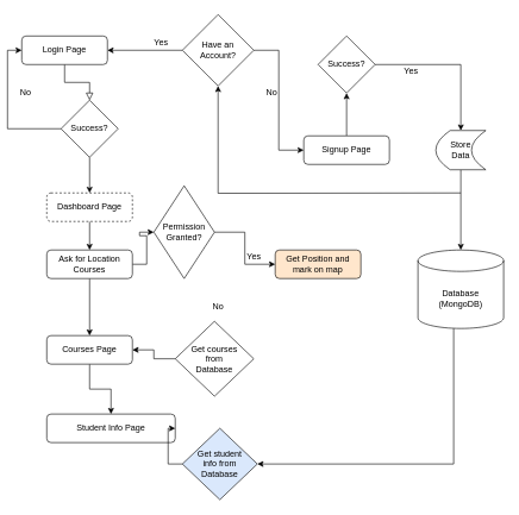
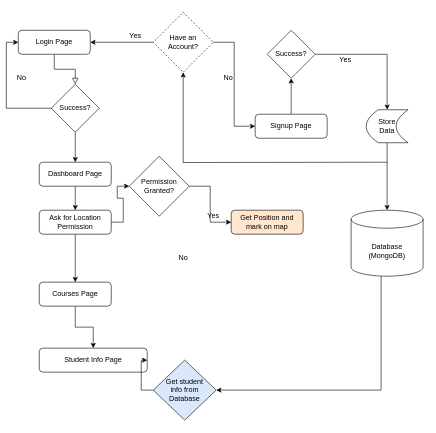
  <mxCell id="0" />
  <mxCell id="1" parent="0" />
  <mxCell id="2" value="" style="rounded=0;html=1;jettySize=auto;orthogonalLoop=1;fontSize=11;endArrow=block;endFill=0;endSize=8;strokeWidth=1;shadow=0;labelBackgroundColor=none;edgeStyle=orthogonalEdgeStyle;entryX=0.5;entryY=0;entryDx=0;entryDy=0;" parent="1" source="3" target="18" edge="1"><mxGeometry relative="1" as="geometry"><mxPoint x="155" y="130" as="targetPoint" /></mxGeometry></mxCell>
  <mxCell id="3" value="Login Page" style="rounded=1;whiteSpace=wrap;html=1;fontSize=12;glass=0;strokeWidth=1;shadow=0;" parent="1" vertex="1"><mxGeometry x="30" y="50" width="120" height="40" as="geometry" /></mxCell>
  <mxCell id="4" value="" style="edgeStyle=orthogonalEdgeStyle;rounded=0;orthogonalLoop=1;jettySize=auto;html=1;" parent="1" source="5" target="21" edge="1"><mxGeometry relative="1" as="geometry" /></mxCell>
  <mxCell id="5" value="Signup Page" style="rounded=1;whiteSpace=wrap;html=1;fontSize=12;glass=0;strokeWidth=1;shadow=0;" parent="1" vertex="1"><mxGeometry x="425" y="190" width="120" height="40" as="geometry" /></mxCell>
  <mxCell id="6" value="" style="edgeStyle=orthogonalEdgeStyle;rounded=0;orthogonalLoop=1;jettySize=auto;html=1;" parent="1" source="8" target="29" edge="1"><mxGeometry relative="1" as="geometry" /></mxCell>
  <mxCell id="7" value="" style="edgeStyle=orthogonalEdgeStyle;rounded=0;orthogonalLoop=1;jettySize=auto;html=1;" edge="1" parent="1" source="8" target="34"><mxGeometry relative="1" as="geometry" /></mxCell>
- <mxCell id="8" value="Ask for Location&lt;br&gt;Courses" style="rounded=1;whiteSpace=wrap;html=1;fontSize=12;glass=0;strokeWidth=1;shadow=0;" parent="1" vertex="1"><mxGeometry x="65" y="350" width="120" height="40" as="geometry" /></mxCell>
+ <mxCell id="8" value="Ask for Location&lt;br&gt;Permission" style="rounded=1;whiteSpace=wrap;html=1;fontSize=12;glass=0;strokeWidth=1;shadow=0;" parent="1" vertex="1"><mxGeometry x="65" y="350" width="120" height="40" as="geometry" /></mxCell>
  <mxCell id="9" value="" style="edgeStyle=orthogonalEdgeStyle;rounded=0;orthogonalLoop=1;jettySize=auto;html=1;" parent="1" source="10" target="8" edge="1"><mxGeometry relative="1" as="geometry" /></mxCell>
- <mxCell id="10" value="Dashboard Page" style="rounded=1;whiteSpace=wrap;html=1;fontSize=12;glass=0;strokeWidth=1;shadow=0;dashed=1;" parent="1" vertex="1"><mxGeometry x="65" y="270" width="120" height="40" as="geometry" /></mxCell>
+ <mxCell id="10" value="Dashboard Page" style="rounded=1;whiteSpace=wrap;html=1;fontSize=12;glass=0;strokeWidth=1;shadow=0;" parent="1" vertex="1"><mxGeometry x="65" y="270" width="120" height="40" as="geometry" /></mxCell>
  <mxCell id="11" value="" style="edgeStyle=orthogonalEdgeStyle;rounded=0;orthogonalLoop=1;jettySize=auto;html=1;" parent="1" source="13" target="3" edge="1"><mxGeometry relative="1" as="geometry" /></mxCell>
  <mxCell id="12" value="" style="edgeStyle=orthogonalEdgeStyle;rounded=0;orthogonalLoop=1;jettySize=auto;html=1;entryX=0;entryY=0.5;entryDx=0;entryDy=0;" parent="1" source="13" target="5" edge="1"><mxGeometry relative="1" as="geometry"><mxPoint x="525" y="80" as="targetPoint" /></mxGeometry></mxCell>
- <mxCell id="13" value="Have an&lt;br&gt;Account?" style="rhombus;whiteSpace=wrap;html=1;" parent="1" vertex="1"><mxGeometry x="255" y="20" width="100" height="100" as="geometry" /></mxCell>
+ <mxCell id="13" value="Have an&lt;br&gt;Account?" style="rhombus;whiteSpace=wrap;html=1;dashed=1;" parent="1" vertex="1"><mxGeometry x="255" y="20" width="100" height="100" as="geometry" /></mxCell>
  <mxCell id="14" value="Yes" style="text;html=1;align=center;verticalAlign=middle;resizable=0;points=[];autosize=1;strokeColor=none;" parent="1" vertex="1"><mxGeometry x="205" y="50" width="40" height="20" as="geometry" /></mxCell>
  <mxCell id="15" value="No" style="text;html=1;align=center;verticalAlign=middle;resizable=0;points=[];autosize=1;strokeColor=none;" parent="1" vertex="1"><mxGeometry x="365" y="120" width="30" height="20" as="geometry" /></mxCell>
  <mxCell id="16" style="edgeStyle=orthogonalEdgeStyle;rounded=0;orthogonalLoop=1;jettySize=auto;html=1;exitX=0;exitY=0.5;exitDx=0;exitDy=0;entryX=0;entryY=0.5;entryDx=0;entryDy=0;" parent="1" source="18" target="3" edge="1"><mxGeometry relative="1" as="geometry" /></mxCell>
  <mxCell id="17" style="edgeStyle=orthogonalEdgeStyle;rounded=0;orthogonalLoop=1;jettySize=auto;html=1;exitX=0.5;exitY=1;exitDx=0;exitDy=0;entryX=0.5;entryY=0;entryDx=0;entryDy=0;" parent="1" source="18" target="10" edge="1"><mxGeometry relative="1" as="geometry" /></mxCell>
  <mxCell id="18" value="Success?" style="rhombus;whiteSpace=wrap;html=1;" parent="1" vertex="1"><mxGeometry x="85" y="140" width="80" height="80" as="geometry" /></mxCell>
  <mxCell id="19" value="No" style="text;html=1;align=center;verticalAlign=middle;resizable=0;points=[];autosize=1;strokeColor=none;" parent="1" vertex="1"><mxGeometry x="20" y="120" width="30" height="20" as="geometry" /></mxCell>
  <mxCell id="20" style="edgeStyle=orthogonalEdgeStyle;rounded=0;orthogonalLoop=1;jettySize=auto;html=1;entryX=0.5;entryY=0;entryDx=0;entryDy=0;" parent="1" source="21" target="24" edge="1"><mxGeometry relative="1" as="geometry" /></mxCell>
  <mxCell id="21" value="Success?" style="rhombus;whiteSpace=wrap;html=1;" parent="1" vertex="1"><mxGeometry x="445" y="50" width="80" height="80" as="geometry" /></mxCell>
  <mxCell id="22" style="edgeStyle=orthogonalEdgeStyle;rounded=0;orthogonalLoop=1;jettySize=auto;html=1;entryX=0.5;entryY=0;entryDx=0;entryDy=0;entryPerimeter=0;" parent="1" source="24" target="26" edge="1"><mxGeometry relative="1" as="geometry" /></mxCell>
  <mxCell id="23" style="edgeStyle=orthogonalEdgeStyle;rounded=0;orthogonalLoop=1;jettySize=auto;html=1;entryX=0.5;entryY=1;entryDx=0;entryDy=0;" parent="1" target="13" edge="1"><mxGeometry relative="1" as="geometry"><mxPoint x="645" y="270" as="sourcePoint" /></mxGeometry></mxCell>
  <mxCell id="24" value="Store&lt;br&gt;Data" style="shape=dataStorage;whiteSpace=wrap;html=1;fixedSize=1;" parent="1" vertex="1"><mxGeometry x="610" y="182.5" width="70" height="55" as="geometry" /></mxCell>
  <mxCell id="25" style="edgeStyle=orthogonalEdgeStyle;rounded=0;orthogonalLoop=1;jettySize=auto;html=1;entryX=1;entryY=0.5;entryDx=0;entryDy=0;" edge="1" parent="1" source="26" target="39"><mxGeometry relative="1" as="geometry"><Array as="points"><mxPoint x="635" y="650" /></Array></mxGeometry></mxCell>
  <mxCell id="26" value="Database&lt;br&gt;(MongoDB)" style="shape=cylinder3;whiteSpace=wrap;html=1;boundedLbl=1;backgroundOutline=1;size=15;" parent="1" vertex="1"><mxGeometry x="585" y="350" width="120" height="110" as="geometry" /></mxCell>
  <mxCell id="27" value="Yes" style="text;html=1;align=center;verticalAlign=middle;resizable=0;points=[];autosize=1;strokeColor=none;" parent="1" vertex="1"><mxGeometry x="555" y="90" width="40" height="20" as="geometry" /></mxCell>
  <mxCell id="28" value="" style="edgeStyle=orthogonalEdgeStyle;rounded=0;orthogonalLoop=1;jettySize=auto;html=1;" parent="1" source="29" target="31" edge="1"><mxGeometry relative="1" as="geometry" /></mxCell>
- <mxCell id="29" value="Permission&lt;br&gt;Granted?" style="rhombus;whiteSpace=wrap;html=1;" parent="1" vertex="1"><mxGeometry x="215" y="260" width="85" height="130" as="geometry" /></mxCell>
+ <mxCell id="29" value="Permission&lt;br&gt;Granted?" style="rhombus;whiteSpace=wrap;html=1;" parent="1" vertex="1"><mxGeometry x="215" y="260" width="100" height="100" as="geometry" /></mxCell>
  <mxCell id="30" value="No" style="text;html=1;align=center;verticalAlign=middle;resizable=0;points=[];autosize=1;strokeColor=none;" parent="1" vertex="1"><mxGeometry x="290" y="420" width="30" height="20" as="geometry" /></mxCell>
  <mxCell id="31" value="Get Position and mark on map" style="rounded=1;whiteSpace=wrap;html=1;fillColor=#ffe6cc;" parent="1" vertex="1"><mxGeometry x="385" y="350" width="120" height="40" as="geometry" /></mxCell>
  <mxCell id="32" value="Yes" style="text;html=1;align=center;verticalAlign=middle;resizable=0;points=[];autosize=1;strokeColor=none;" parent="1" vertex="1"><mxGeometry x="335" y="350" width="40" height="20" as="geometry" /></mxCell>
  <mxCell id="33" value="" style="edgeStyle=orthogonalEdgeStyle;rounded=0;orthogonalLoop=1;jettySize=auto;html=1;" edge="1" parent="1" source="34" target="35"><mxGeometry relative="1" as="geometry" /></mxCell>
  <mxCell id="34" value="Courses Page" style="rounded=1;whiteSpace=wrap;html=1;fontSize=12;glass=0;strokeWidth=1;shadow=0;" vertex="1" parent="1"><mxGeometry x="65" y="470" width="120" height="40" as="geometry" /></mxCell>
  <mxCell id="35" value="Student Info Page" style="rounded=1;whiteSpace=wrap;html=1;fontSize=12;glass=0;strokeWidth=1;shadow=0;" vertex="1" parent="1"><mxGeometry x="65" y="580" width="180" height="40" as="geometry" /></mxCell>
- <mxCell id="36" style="edgeStyle=orthogonalEdgeStyle;rounded=0;orthogonalLoop=1;jettySize=auto;html=1;entryX=1;entryY=0.5;entryDx=0;entryDy=0;" edge="1" parent="1" source="37" target="34"><mxGeometry relative="1" as="geometry" /></mxCell>
- <mxCell id="37" value="Get courses&lt;br&gt;from&lt;br&gt;Database" style="rhombus;whiteSpace=wrap;html=1;" vertex="1" parent="1"><mxGeometry x="245" y="450" width="110" height="105" as="geometry" /></mxCell>
  <mxCell id="38" style="edgeStyle=orthogonalEdgeStyle;rounded=0;orthogonalLoop=1;jettySize=auto;html=1;entryX=1;entryY=0.5;entryDx=0;entryDy=0;" edge="1" parent="1" source="39" target="35"><mxGeometry relative="1" as="geometry" /></mxCell>
  <mxCell id="39" value="Get student&lt;br&gt;info from&lt;br&gt;Database" style="rhombus;whiteSpace=wrap;html=1;fillColor=#dae8fc;" vertex="1" parent="1"><mxGeometry x="255" y="600" width="105" height="100" as="geometry" /></mxCell>
